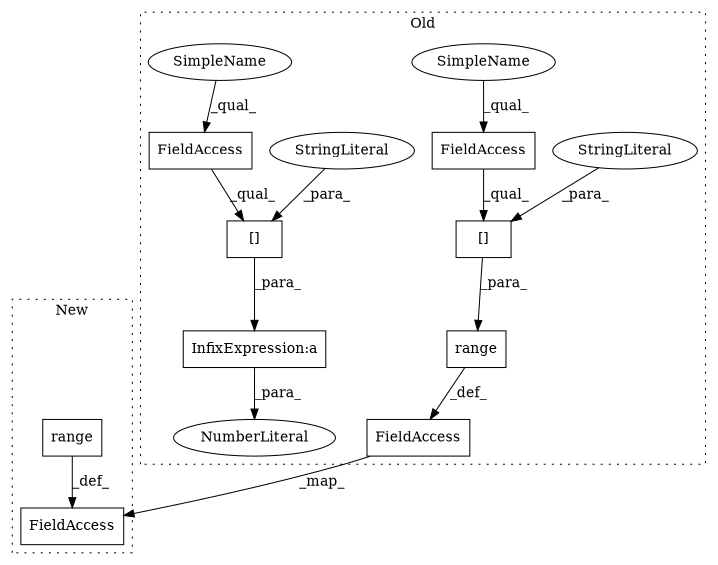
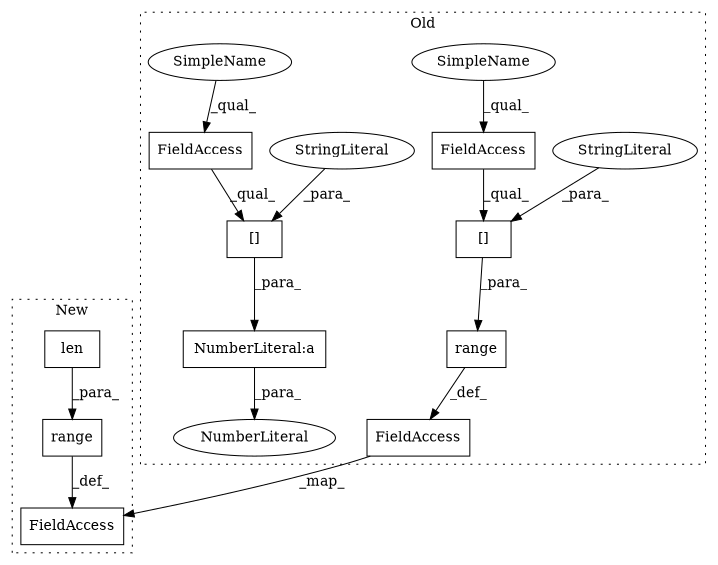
  digraph {
    node [a=22 l=11 s=5579 shape=box]
    n1 [a=2 l="12,1" label="[]" s="5579,5607"]
    n2 [a=45 l=16 label=StringLiteral s=5591 shape=ellipse]
-   n3 [a=27 l=3 label="InfixExpression:a" s=5608]
+   n3 [a=27 l=3 label="NumberLiteral:a" s=5608]
    n4 [a=34 l=1 label=NumberLiteral s=5611 shape=ellipse]
    n5 [label=FieldAccess]
    n6 [label=FieldAccess s=4719]
    n7 [a=2 l="12,1" label="[]" s="4719,4747"]
    n8 [a=32 l="6,1" label=range s="4713,4748"]
    n9 [a=45 l=16 label=StringLiteral s=4731 shape=ellipse]
    n10 [label=FieldAccess s=4897]
    n11 [a=42 l=4 label=SimpleName s=4719 shape=ellipse]
    n12 [a=42 l=4 label=SimpleName shape=ellipse]
+   n13 [a=32 l="4,1" label=len s="4698,4711"]
    n14 [a=32 l="6,1" label=range s="4692,4712"]
    n15 [label=FieldAccess s=4861]
    subgraph cluster_1 {
      label=Old
      style=dotted
      n1
      n2
      n3
      n4
      n5
      n6
      n7
      n8
      n9
      n10
      n11
      n12
    }
    subgraph cluster_2 {
      label=New
      style=dotted
+     n13
      n14
      n15
    }
    n1 -> n3 [label=_para_]
    n2 -> n1 [label=_para_]
    n3 -> n4 [label=_para_]
    n5 -> n1 [label=_qual_]
    n6 -> n7 [label=_qual_]
    n7 -> n8 [label=_para_]
    n8 -> n10 [label=_def_]
    n9 -> n7 [label=_para_]
    n10 -> n15 [label=_map_]
    n11 -> n6 [label=_qual_]
    n12 -> n5 [label=_qual_]
+   n13 -> n14 [label=_para_]
    n14 -> n15 [label=_def_]
  }
